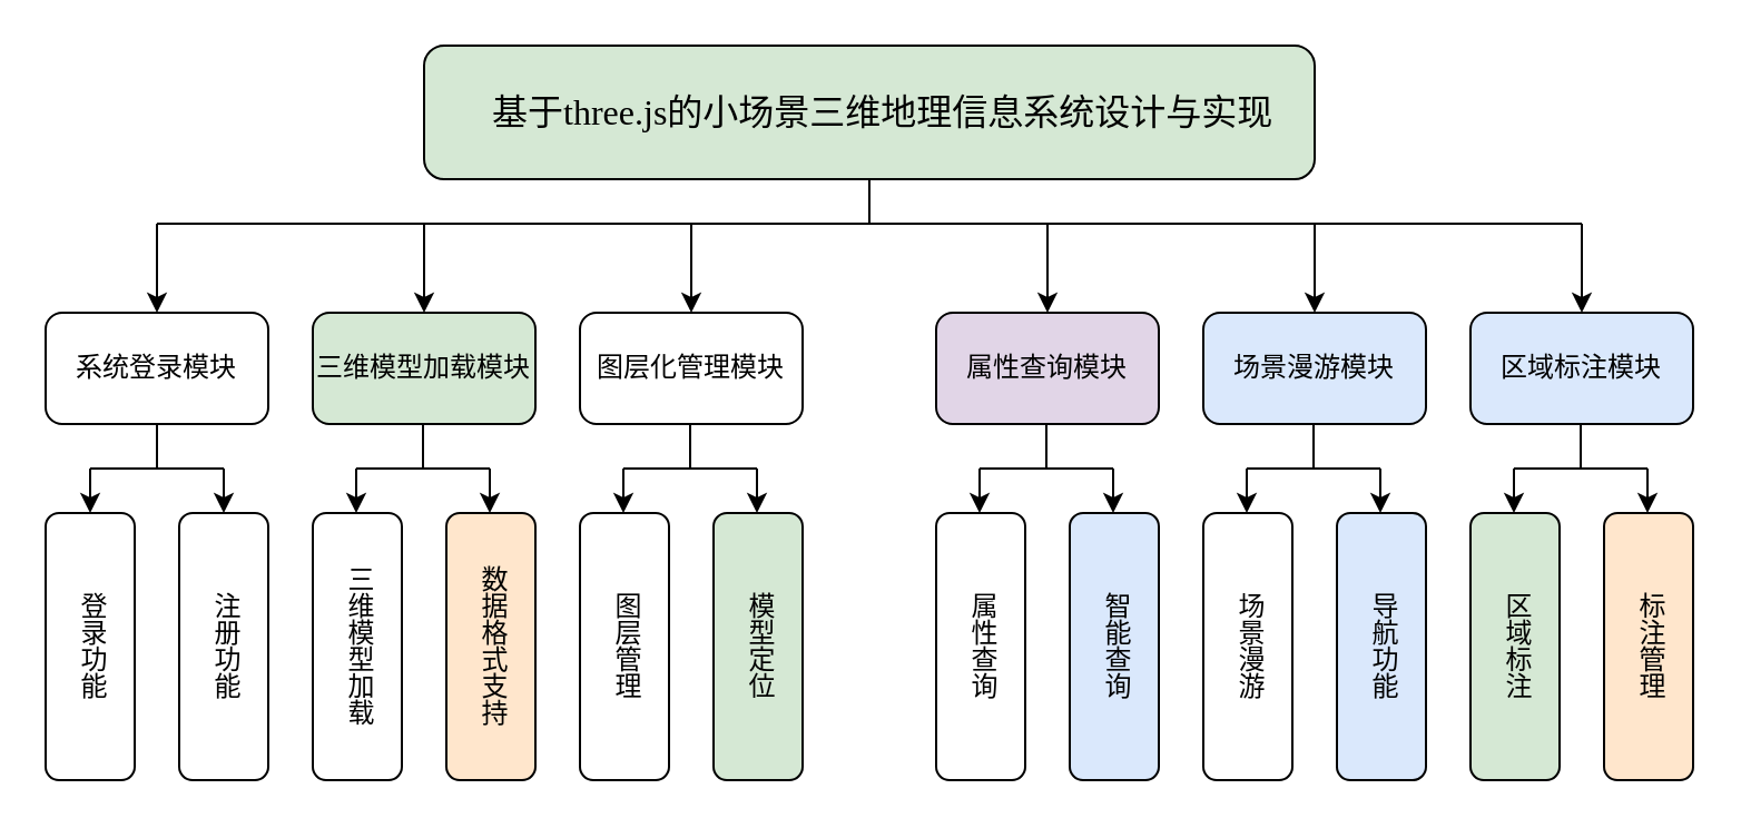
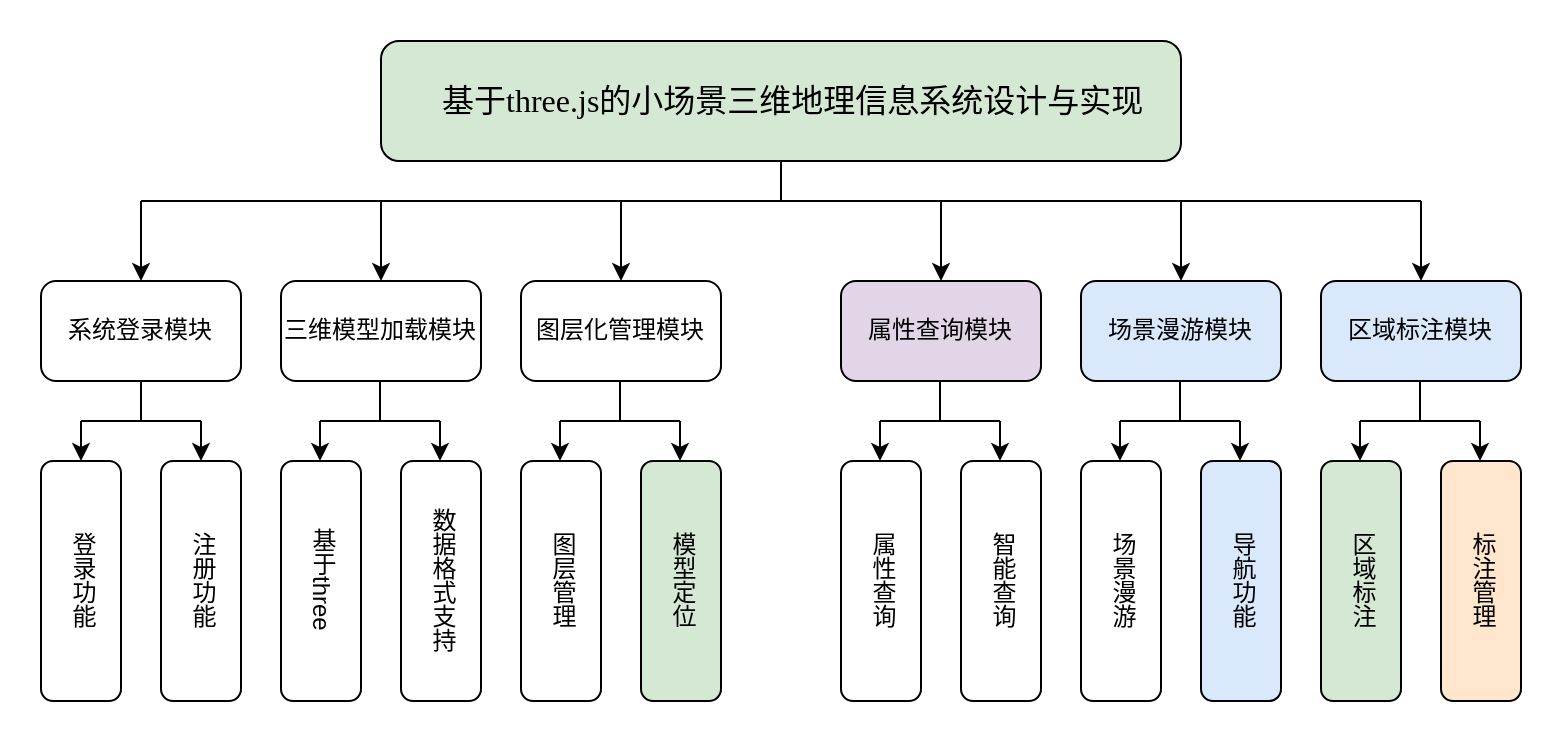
  <mxCell id="0" />
  <mxCell id="1" parent="0" />
  <mxCell id="2" value="&lt;div style=&quot;font-size: medium; text-align: start;&quot;&gt;&lt;p style=&quot;margin: 0pt 0pt 0.0pt; text-indent: 9.55pt; text-align: center; font-family: &amp;quot;Times New Roman&amp;quot;; font-size: 12pt; line-height: 45pt;&quot; align=&quot;center&quot; class=&quot;MsoNormal&quot;&gt;基于three.js的小场景三维地理信息系统设计与实现&lt;/p&gt;&lt;/div&gt;" style="rounded=1;whiteSpace=wrap;html=1;fillColor=#d5e8d4;" vertex="1" parent="1"><mxGeometry x="190" y="20" width="400" height="60" as="geometry" /></mxCell>
  <mxCell id="3" value="" style="endArrow=none;html=1;rounded=0;entryX=0.5;entryY=1;entryDx=0;entryDy=0;" edge="1" parent="1" target="2"><mxGeometry width="50" height="50" relative="1" as="geometry"><mxPoint x="390" y="100" as="sourcePoint" /><mxPoint x="400" y="140" as="targetPoint" /></mxGeometry></mxCell>
  <mxCell id="4" value="" style="endArrow=none;html=1;rounded=0;" edge="1" parent="1"><mxGeometry width="50" height="50" relative="1" as="geometry"><mxPoint x="70" y="100" as="sourcePoint" /><mxPoint x="710" y="100" as="targetPoint" /></mxGeometry></mxCell>
  <mxCell id="5" value="" style="endArrow=classic;html=1;rounded=0;" edge="1" parent="1"><mxGeometry width="50" height="50" relative="1" as="geometry"><mxPoint x="70" y="100" as="sourcePoint" /><mxPoint x="70" y="140" as="targetPoint" /></mxGeometry></mxCell>
  <mxCell id="6" value="" style="endArrow=classic;html=1;rounded=0;" edge="1" parent="1"><mxGeometry width="50" height="50" relative="1" as="geometry"><mxPoint x="190" y="100" as="sourcePoint" /><mxPoint x="190" y="140" as="targetPoint" /></mxGeometry></mxCell>
  <mxCell id="7" value="" style="endArrow=classic;html=1;rounded=0;" edge="1" parent="1"><mxGeometry width="50" height="50" relative="1" as="geometry"><mxPoint x="310" y="100" as="sourcePoint" /><mxPoint x="310" y="140" as="targetPoint" /></mxGeometry></mxCell>
  <mxCell id="8" value="" style="endArrow=classic;html=1;rounded=0;" edge="1" parent="1"><mxGeometry width="50" height="50" relative="1" as="geometry"><mxPoint x="470" y="100" as="sourcePoint" /><mxPoint x="470" y="140" as="targetPoint" /></mxGeometry></mxCell>
  <mxCell id="9" value="" style="endArrow=classic;html=1;rounded=0;" edge="1" parent="1"><mxGeometry width="50" height="50" relative="1" as="geometry"><mxPoint x="590" y="100" as="sourcePoint" /><mxPoint x="590" y="140" as="targetPoint" /></mxGeometry></mxCell>
  <mxCell id="10" value="" style="endArrow=classic;html=1;rounded=0;" edge="1" parent="1"><mxGeometry width="50" height="50" relative="1" as="geometry"><mxPoint x="710" y="100" as="sourcePoint" /><mxPoint x="710" y="140" as="targetPoint" /></mxGeometry></mxCell>
  <mxCell id="11" value="系统登录模块" style="rounded=1;whiteSpace=wrap;html=1;" vertex="1" parent="1"><mxGeometry x="20" y="140" width="100" height="50" as="geometry" /></mxCell>
- <mxCell id="12" value="三维模型加载模块" style="rounded=1;whiteSpace=wrap;html=1;fillColor=#d5e8d4;" vertex="1" parent="1"><mxGeometry x="140" y="140" width="100" height="50" as="geometry" /></mxCell>
+ <mxCell id="12" value="三维模型加载模块" style="rounded=1;whiteSpace=wrap;html=1;" vertex="1" parent="1"><mxGeometry x="140" y="140" width="100" height="50" as="geometry" /></mxCell>
  <mxCell id="13" value="图层化管理模块" style="rounded=1;whiteSpace=wrap;html=1;" vertex="1" parent="1"><mxGeometry x="260" y="140" width="100" height="50" as="geometry" /></mxCell>
  <mxCell id="14" value="属性查询模块" style="rounded=1;whiteSpace=wrap;html=1;fillColor=#e1d5e7;" vertex="1" parent="1"><mxGeometry x="420" y="140" width="100" height="50" as="geometry" /></mxCell>
  <mxCell id="15" value="场景漫游模块" style="rounded=1;whiteSpace=wrap;html=1;fillColor=#dae8fc;" vertex="1" parent="1"><mxGeometry x="540" y="140" width="100" height="50" as="geometry" /></mxCell>
  <mxCell id="16" value="区域标注模块" style="rounded=1;whiteSpace=wrap;html=1;fillColor=#dae8fc;" vertex="1" parent="1"><mxGeometry x="660" y="140" width="100" height="50" as="geometry" /></mxCell>
  <mxCell id="17" value="" style="endArrow=none;html=1;rounded=0;" edge="1" parent="1"><mxGeometry width="50" height="50" relative="1" as="geometry"><mxPoint x="70" y="210" as="sourcePoint" /><mxPoint x="70" y="190" as="targetPoint" /></mxGeometry></mxCell>
  <mxCell id="18" value="" style="endArrow=none;html=1;rounded=0;" edge="1" parent="1"><mxGeometry width="50" height="50" relative="1" as="geometry"><mxPoint x="40" y="210" as="sourcePoint" /><mxPoint x="100" y="210" as="targetPoint" /></mxGeometry></mxCell>
  <mxCell id="19" value="" style="endArrow=classic;html=1;rounded=0;" edge="1" parent="1"><mxGeometry width="50" height="50" relative="1" as="geometry"><mxPoint x="40" y="210" as="sourcePoint" /><mxPoint x="40" y="230" as="targetPoint" /></mxGeometry></mxCell>
  <mxCell id="20" value="" style="endArrow=classic;html=1;rounded=0;" edge="1" parent="1"><mxGeometry width="50" height="50" relative="1" as="geometry"><mxPoint x="100" y="210" as="sourcePoint" /><mxPoint x="100" y="230" as="targetPoint" /></mxGeometry></mxCell>
  <mxCell id="21" value="" style="endArrow=none;html=1;rounded=0;" edge="1" parent="1"><mxGeometry width="50" height="50" relative="1" as="geometry"><mxPoint x="189.5" y="210" as="sourcePoint" /><mxPoint x="189.5" y="190" as="targetPoint" /></mxGeometry></mxCell>
  <mxCell id="22" value="" style="endArrow=none;html=1;rounded=0;" edge="1" parent="1"><mxGeometry width="50" height="50" relative="1" as="geometry"><mxPoint x="159.5" y="210" as="sourcePoint" /><mxPoint x="219.5" y="210" as="targetPoint" /></mxGeometry></mxCell>
  <mxCell id="23" value="" style="endArrow=classic;html=1;rounded=0;" edge="1" parent="1"><mxGeometry width="50" height="50" relative="1" as="geometry"><mxPoint x="159.5" y="210" as="sourcePoint" /><mxPoint x="159.5" y="230" as="targetPoint" /></mxGeometry></mxCell>
  <mxCell id="24" value="" style="endArrow=classic;html=1;rounded=0;" edge="1" parent="1"><mxGeometry width="50" height="50" relative="1" as="geometry"><mxPoint x="219.5" y="210" as="sourcePoint" /><mxPoint x="219.5" y="230" as="targetPoint" /></mxGeometry></mxCell>
  <mxCell id="25" value="" style="endArrow=none;html=1;rounded=0;" edge="1" parent="1"><mxGeometry width="50" height="50" relative="1" as="geometry"><mxPoint x="309.5" y="210" as="sourcePoint" /><mxPoint x="309.5" y="190" as="targetPoint" /></mxGeometry></mxCell>
  <mxCell id="26" value="" style="endArrow=none;html=1;rounded=0;" edge="1" parent="1"><mxGeometry width="50" height="50" relative="1" as="geometry"><mxPoint x="279.5" y="210" as="sourcePoint" /><mxPoint x="339.5" y="210" as="targetPoint" /></mxGeometry></mxCell>
  <mxCell id="27" value="" style="endArrow=classic;html=1;rounded=0;" edge="1" parent="1"><mxGeometry width="50" height="50" relative="1" as="geometry"><mxPoint x="279.5" y="210" as="sourcePoint" /><mxPoint x="279.5" y="230" as="targetPoint" /></mxGeometry></mxCell>
  <mxCell id="28" value="" style="endArrow=classic;html=1;rounded=0;" edge="1" parent="1"><mxGeometry width="50" height="50" relative="1" as="geometry"><mxPoint x="339.5" y="210" as="sourcePoint" /><mxPoint x="339.5" y="230" as="targetPoint" /></mxGeometry></mxCell>
  <mxCell id="29" value="" style="endArrow=none;html=1;rounded=0;" edge="1" parent="1"><mxGeometry width="50" height="50" relative="1" as="geometry"><mxPoint x="469.5" y="210" as="sourcePoint" /><mxPoint x="469.5" y="190" as="targetPoint" /></mxGeometry></mxCell>
  <mxCell id="30" value="" style="endArrow=none;html=1;rounded=0;" edge="1" parent="1"><mxGeometry width="50" height="50" relative="1" as="geometry"><mxPoint x="439.5" y="210" as="sourcePoint" /><mxPoint x="499.5" y="210" as="targetPoint" /></mxGeometry></mxCell>
  <mxCell id="31" value="" style="endArrow=classic;html=1;rounded=0;" edge="1" parent="1"><mxGeometry width="50" height="50" relative="1" as="geometry"><mxPoint x="439.5" y="210" as="sourcePoint" /><mxPoint x="439.5" y="230" as="targetPoint" /></mxGeometry></mxCell>
  <mxCell id="32" value="" style="endArrow=classic;html=1;rounded=0;" edge="1" parent="1"><mxGeometry width="50" height="50" relative="1" as="geometry"><mxPoint x="499.5" y="210" as="sourcePoint" /><mxPoint x="499.5" y="230" as="targetPoint" /></mxGeometry></mxCell>
  <mxCell id="33" value="" style="endArrow=none;html=1;rounded=0;" edge="1" parent="1"><mxGeometry width="50" height="50" relative="1" as="geometry"><mxPoint x="589.5" y="210" as="sourcePoint" /><mxPoint x="589.5" y="190" as="targetPoint" /></mxGeometry></mxCell>
  <mxCell id="34" value="" style="endArrow=none;html=1;rounded=0;" edge="1" parent="1"><mxGeometry width="50" height="50" relative="1" as="geometry"><mxPoint x="559.5" y="210" as="sourcePoint" /><mxPoint x="619.5" y="210" as="targetPoint" /></mxGeometry></mxCell>
  <mxCell id="35" value="" style="endArrow=classic;html=1;rounded=0;" edge="1" parent="1"><mxGeometry width="50" height="50" relative="1" as="geometry"><mxPoint x="559.5" y="210" as="sourcePoint" /><mxPoint x="559.5" y="230" as="targetPoint" /></mxGeometry></mxCell>
  <mxCell id="36" value="" style="endArrow=classic;html=1;rounded=0;" edge="1" parent="1"><mxGeometry width="50" height="50" relative="1" as="geometry"><mxPoint x="619.5" y="210" as="sourcePoint" /><mxPoint x="619.5" y="230" as="targetPoint" /></mxGeometry></mxCell>
  <mxCell id="37" value="" style="endArrow=none;html=1;rounded=0;" edge="1" parent="1"><mxGeometry width="50" height="50" relative="1" as="geometry"><mxPoint x="709.5" y="210" as="sourcePoint" /><mxPoint x="709.5" y="190" as="targetPoint" /></mxGeometry></mxCell>
  <mxCell id="38" value="" style="endArrow=none;html=1;rounded=0;" edge="1" parent="1"><mxGeometry width="50" height="50" relative="1" as="geometry"><mxPoint x="679.5" y="210" as="sourcePoint" /><mxPoint x="739.5" y="210" as="targetPoint" /></mxGeometry></mxCell>
  <mxCell id="39" value="" style="endArrow=classic;html=1;rounded=0;" edge="1" parent="1"><mxGeometry width="50" height="50" relative="1" as="geometry"><mxPoint x="679.5" y="210" as="sourcePoint" /><mxPoint x="679.5" y="230" as="targetPoint" /></mxGeometry></mxCell>
  <mxCell id="40" value="" style="endArrow=classic;html=1;rounded=0;" edge="1" parent="1"><mxGeometry width="50" height="50" relative="1" as="geometry"><mxPoint x="739.5" y="210" as="sourcePoint" /><mxPoint x="739.5" y="230" as="targetPoint" /></mxGeometry></mxCell>
  <mxCell id="41" value="登录功能&lt;span style=&quot;color: rgba(0, 0, 0, 0); font-family: monospace; font-size: 0px; text-align: start; text-wrap-mode: nowrap;&quot;&gt;%3CmxGraphModel%3E%3Croot%3E%3CmxCell%20id%3D%220%22%2F%3E%3CmxCell%20id%3D%221%22%20parent%3D%220%22%2F%3E%3CmxCell%20id%3D%222%22%20value%3D%22%22%20style%3D%22endArrow%3Dnone%3Bhtml%3D1%3Brounded%3D0%3B%22%20edge%3D%221%22%20parent%3D%221%22%3E%3CmxGeometry%20width%3D%2250%22%20height%3D%2250%22%20relative%3D%221%22%20as%3D%22geometry%22%3E%3CmxPoint%20x%3D%2280%22%20y%3D%22310%22%20as%3D%22sourcePoint%22%2F%3E%3CmxPoint%20x%3D%2280%22%20y%3D%22290%22%20as%3D%22targetPoint%22%2F%3E%3C%2FmxGeometry%3E%3C%2FmxCell%3E%3CmxCell%20id%3D%223%22%20value%3D%22%22%20style%3D%22endArrow%3Dnone%3Bhtml%3D1%3Brounded%3D0%3B%22%20edge%3D%221%22%20parent%3D%221%22%3E%3CmxGeometry%20width%3D%2250%22%20height%3D%2250%22%20relative%3D%221%22%20as%3D%22geometry%22%3E%3CmxPoint%20x%3D%2250%22%20y%3D%22310%22%20as%3D%22sourcePoint%22%2F%3E%3CmxPoint%20x%3D%22110%22%20y%3D%22310%22%20as%3D%22targetPoint%22%2F%3E%3C%2FmxGeometry%3E%3C%2FmxCell%3E%3CmxCell%20id%3D%224%22%20value%3D%22%22%20style%3D%22endArrow%3Dclassic%3Bhtml%3D1%3Brounded%3D0%3B%22%20edge%3D%221%22%20parent%3D%221%22%3E%3CmxGeometry%20width%3D%2250%22%20height%3D%2250%22%20relative%3D%221%22%20as%3D%22geometry%22%3E%3CmxPoint%20x%3D%2250%22%20y%3D%22310%22%20as%3D%22sourcePoint%22%2F%3E%3CmxPoint%20x%3D%2250%22%20y%3D%22330%22%20as%3D%22targetPoint%22%2F%3E%3C%2FmxGeometry%3E%3C%2FmxCell%3E%3CmxCell%20id%3D%225%22%20value%3D%22%22%20style%3D%22endArrow%3Dclassic%3Bhtml%3D1%3Brounded%3D0%3B%22%20edge%3D%221%22%20parent%3D%221%22%3E%3CmxGeometry%20width%3D%2250%22%20height%3D%2250%22%20relative%3D%221%22%20as%3D%22geometry%22%3E%3CmxPoint%20x%3D%22110%22%20y%3D%22310%22%20as%3D%22sourcePoint%22%2F%3E%3CmxPoint%20x%3D%22110%22%20y%3D%22330%22%20as%3D%22targetPoint%22%2F%3E%3C%2FmxGeometry%3E%3C%2FmxCell%3E%3C%2Froot%3E%3C%2FmxGraphModel%3E&lt;/span&gt;" style="rounded=1;whiteSpace=wrap;html=1;textDirection=vertical-lr;" vertex="1" parent="1"><mxGeometry x="20" y="230" width="40" height="120" as="geometry" /></mxCell>
  <mxCell id="42" value="注册功能&lt;span style=&quot;color: rgba(0, 0, 0, 0); font-family: monospace; font-size: 0px; text-align: start; text-wrap-mode: nowrap;&quot;&gt;%3CmxGraphModel%3E%3Croot%3E%3CmxCell%20id%3D%220%22%2F%3E%3CmxCell%20id%3D%221%22%20parent%3D%220%22%2F%3E%3CmxCell%20id%3D%222%22%20value%3D%22%22%20style%3D%22endArrow%3Dnone%3Bhtml%3D1%3Brounded%3D0%3B%22%20edge%3D%221%22%20parent%3D%221%22%3E%3CmxGeometry%20width%3D%2250%22%20height%3D%2250%22%20relative%3D%221%22%20as%3D%22geometry%22%3E%3CmxPoint%20x%3D%2280%22%20y%3D%22310%22%20as%3D%22sourcePoint%22%2F%3E%3CmxPoint%20x%3D%2280%22%20y%3D%22290%22%20as%3D%22targetPoint%22%2F%3E%3C%2FmxGeometry%3E%3C%2FmxCell%3E%3CmxCell%20id%3D%223%22%20value%3D%22%22%20style%3D%22endArrow%3Dnone%3Bhtml%3D1%3Brounded%3D0%3B%22%20edge%3D%221%22%20parent%3D%221%22%3E%3CmxGeometry%20width%3D%2250%22%20height%3D%2250%22%20relative%3D%221%22%20as%3D%22geometry%22%3E%3CmxPoint%20x%3D%2250%22%20y%3D%22310%22%20as%3D%22sourcePoint%22%2F%3E%3CmxPoint%20x%3D%22110%22%20y%3D%22310%22%20as%3D%22targetPoint%22%2F%3E%3C%2FmxGeometry%3E%3C%2FmxCell%3E%3CmxCell%20id%3D%224%22%20value%3D%22%22%20style%3D%22endArrow%3Dclassic%3Bhtml%3D1%3Brounded%3D0%3B%22%20edge%3D%221%22%20parent%3D%221%22%3E%3CmxGeometry%20width%3D%2250%22%20height%3D%2250%22%20relative%3D%221%22%20as%3D%22geometry%22%3E%3CmxPoint%20x%3D%2250%22%20y%3D%22310%22%20as%3D%22sourcePoint%22%2F%3E%3CmxPoint%20x%3D%2250%22%20y%3D%22330%22%20as%3D%22targetPoint%22%2F%3E%3C%2FmxGeometry%3E%3C%2FmxCell%3E%3CmxCell%20id%3D%225%22%20value%3D%22%22%20style%3D%22endArrow%3Dclassic%3Bhtml%3D1%3Brounded%3D0%3B%22%20edge%3D%221%22%20parent%3D%221%22%3E%3CmxGeometry%20width%3D%2250%22%20height%3D%2250%22%20relative%3D%221%22%20as%3D%22geometry%22%3E%3CmxPoint%20x%3D%22110%22%20y%3D%22310%22%20as%3D%22sourcePoint%22%2F%3E%3CmxPoint%20x%3D%22110%22%20y%3D%22330%22%20as%3D%22targetPoint%22%2F%3E%3C%2FmxGeometry%3E%3C%2FmxCell%3E%3C%2Froot%3E%3C%2FmxGraphModel%3E&lt;/span&gt;" style="rounded=1;whiteSpace=wrap;html=1;textDirection=vertical-lr;" vertex="1" parent="1"><mxGeometry x="80" y="230" width="40" height="120" as="geometry" /></mxCell>
- <mxCell id="43" value="三维模型加载" style="rounded=1;whiteSpace=wrap;html=1;textDirection=vertical-lr;" vertex="1" parent="1"><mxGeometry x="140" y="230" width="40" height="120" as="geometry" /></mxCell>
- <mxCell id="44" value="数据格式支持" style="rounded=1;whiteSpace=wrap;html=1;textDirection=vertical-lr;fillColor=#ffe6cc;" vertex="1" parent="1"><mxGeometry x="200" y="230" width="40" height="120" as="geometry" /></mxCell>
+ <mxCell id="43" value="基于three" style="rounded=1;whiteSpace=wrap;html=1;textDirection=vertical-lr;" vertex="1" parent="1"><mxGeometry x="140" y="230" width="40" height="120" as="geometry" /></mxCell>
+ <mxCell id="44" value="数据格式支持" style="rounded=1;whiteSpace=wrap;html=1;textDirection=vertical-lr;" vertex="1" parent="1"><mxGeometry x="200" y="230" width="40" height="120" as="geometry" /></mxCell>
  <mxCell id="45" value="图层管理" style="rounded=1;whiteSpace=wrap;html=1;textDirection=vertical-lr;" vertex="1" parent="1"><mxGeometry x="260" y="230" width="40" height="120" as="geometry" /></mxCell>
  <mxCell id="46" value="&lt;font face=&quot;宋体&quot;&gt;模型定位&lt;/font&gt;" style="rounded=1;whiteSpace=wrap;html=1;textDirection=vertical-lr;fillColor=#d5e8d4;" vertex="1" parent="1"><mxGeometry x="320" y="230" width="40" height="120" as="geometry" /></mxCell>
  <mxCell id="47" value="&lt;font face=&quot;宋体&quot;&gt;属性查询&lt;/font&gt;" style="rounded=1;whiteSpace=wrap;html=1;textDirection=vertical-lr;" vertex="1" parent="1"><mxGeometry x="420" y="230" width="40" height="120" as="geometry" /></mxCell>
- <mxCell id="48" value="&lt;font face=&quot;宋体&quot;&gt;智能查询&lt;/font&gt;" style="rounded=1;whiteSpace=wrap;html=1;textDirection=vertical-lr;fillColor=#dae8fc;" vertex="1" parent="1"><mxGeometry x="480" y="230" width="40" height="120" as="geometry" /></mxCell>
+ <mxCell id="48" value="&lt;font face=&quot;宋体&quot;&gt;智能查询&lt;/font&gt;" style="rounded=1;whiteSpace=wrap;html=1;textDirection=vertical-lr;" vertex="1" parent="1"><mxGeometry x="480" y="230" width="40" height="120" as="geometry" /></mxCell>
  <mxCell id="49" value="&lt;font face=&quot;宋体&quot;&gt;场景漫游&lt;/font&gt;" style="rounded=1;whiteSpace=wrap;html=1;textDirection=vertical-lr;" vertex="1" parent="1"><mxGeometry x="540" y="230" width="40" height="120" as="geometry" /></mxCell>
  <mxCell id="50" value="&lt;font face=&quot;宋体&quot;&gt;导航功能&lt;/font&gt;" style="rounded=1;whiteSpace=wrap;html=1;textDirection=vertical-lr;fillColor=#dae8fc;" vertex="1" parent="1"><mxGeometry x="600" y="230" width="40" height="120" as="geometry" /></mxCell>
  <mxCell id="51" value="&lt;font face=&quot;宋体&quot;&gt;区域标注&lt;/font&gt;" style="rounded=1;whiteSpace=wrap;html=1;textDirection=vertical-lr;fillColor=#d5e8d4;" vertex="1" parent="1"><mxGeometry x="660" y="230" width="40" height="120" as="geometry" /></mxCell>
  <mxCell id="52" value="&lt;font face=&quot;宋体&quot;&gt;标注管理&lt;/font&gt;" style="rounded=1;whiteSpace=wrap;html=1;textDirection=vertical-lr;fillColor=#ffe6cc;" vertex="1" parent="1"><mxGeometry x="720" y="230" width="40" height="120" as="geometry" /></mxCell>
